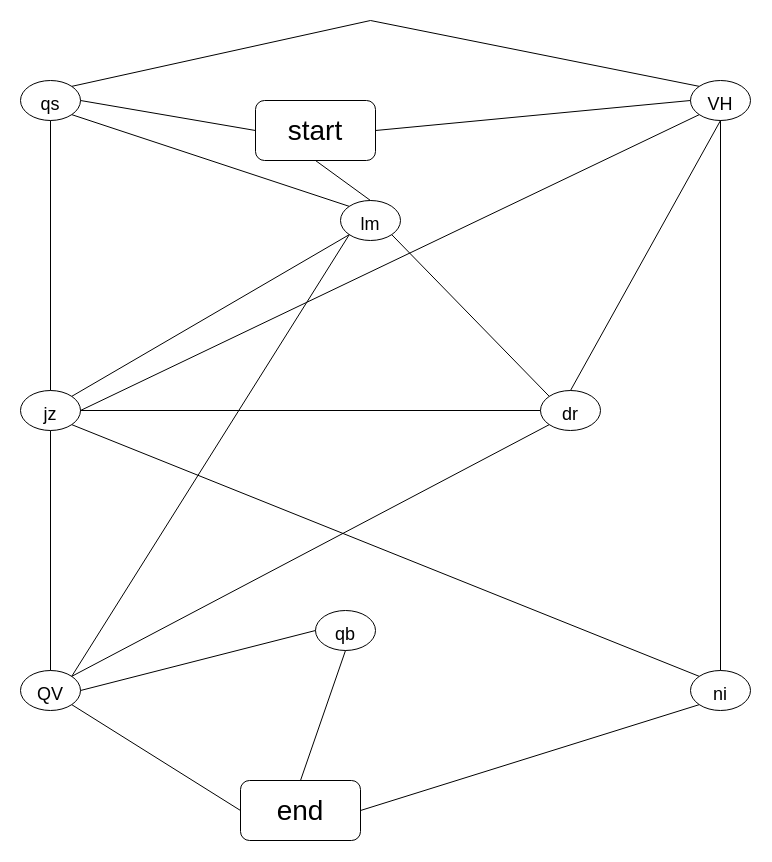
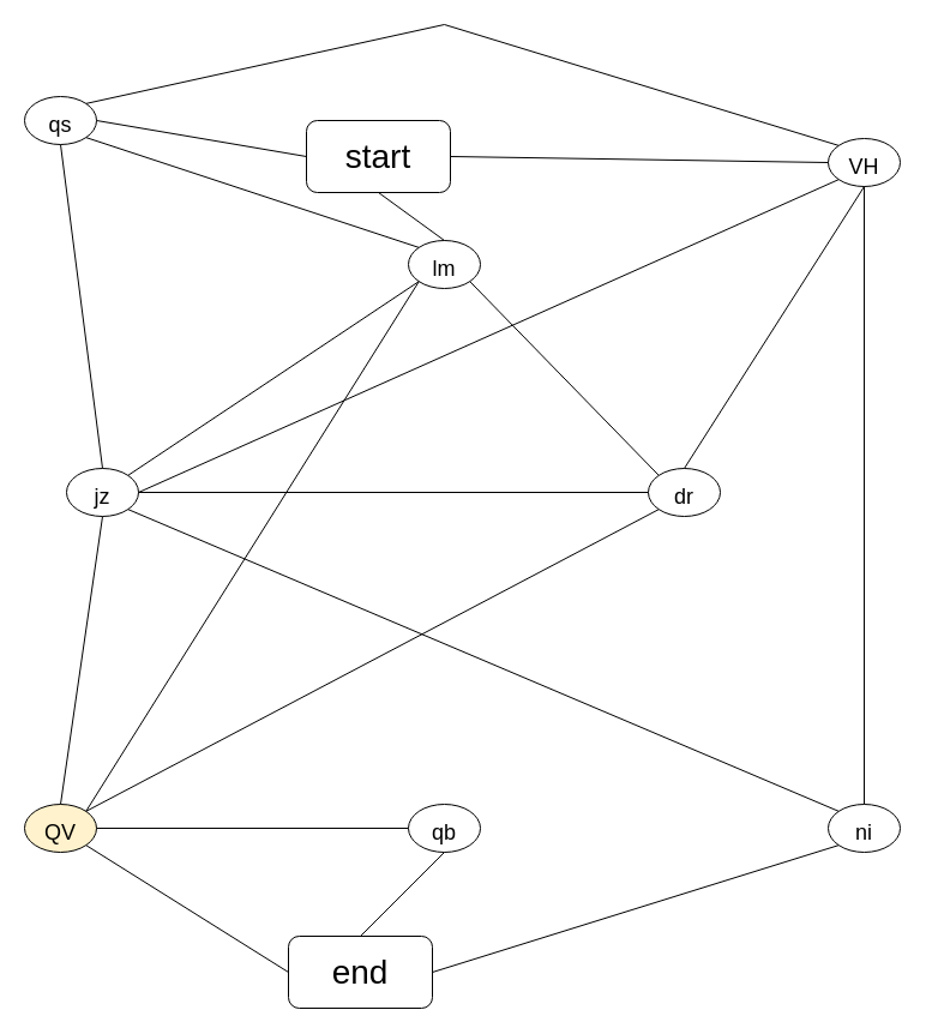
  <mxCell id="0" />
  <mxCell id="1" parent="0" />
  <mxCell id="2" value="&lt;font style=&quot;font-size: 28px&quot;&gt;start&lt;/font&gt;" style="rounded=1;whiteSpace=wrap;html=1;" vertex="1" parent="1"><mxGeometry x="255" y="100" width="120" height="60" as="geometry" /></mxCell>
  <mxCell id="3" value="end" style="rounded=1;whiteSpace=wrap;html=1;fontSize=28;" vertex="1" parent="1"><mxGeometry x="240" y="780" width="120" height="60" as="geometry" /></mxCell>
  <mxCell id="4" value="&lt;font style=&quot;font-size: 18px&quot;&gt;qs&lt;/font&gt;" style="ellipse;whiteSpace=wrap;html=1;fontSize=28;" vertex="1" parent="1"><mxGeometry x="20" y="80" width="60" height="40" as="geometry" /></mxCell>
  <mxCell id="5" value="&lt;font style=&quot;font-size: 18px&quot;&gt;lm&lt;br&gt;&lt;/font&gt;" style="ellipse;whiteSpace=wrap;html=1;fontSize=28;" vertex="1" parent="1"><mxGeometry x="340" y="200" width="60" height="40" as="geometry" /></mxCell>
- <mxCell id="6" value="&lt;font style=&quot;font-size: 18px&quot;&gt;VH&lt;/font&gt;" style="ellipse;whiteSpace=wrap;html=1;fontSize=28;" vertex="1" parent="1"><mxGeometry x="690" y="80" width="60" height="40" as="geometry" /></mxCell>
+ <mxCell id="6" value="&lt;font style=&quot;font-size: 18px&quot;&gt;VH&lt;/font&gt;" style="ellipse;whiteSpace=wrap;html=1;fontSize=28;" vertex="1" parent="1"><mxGeometry x="690" y="115" width="60" height="40" as="geometry" /></mxCell>
  <mxCell id="7" value="" style="endArrow=none;html=1;rounded=0;fontSize=18;entryX=0;entryY=0.5;entryDx=0;entryDy=0;exitX=1;exitY=0.5;exitDx=0;exitDy=0;" edge="1" parent="1" source="4" target="2"><mxGeometry width="50" height="50" relative="1" as="geometry"><mxPoint x="340" y="450" as="sourcePoint" /><mxPoint x="390" y="400" as="targetPoint" /></mxGeometry></mxCell>
  <mxCell id="8" value="" style="endArrow=none;html=1;rounded=0;fontSize=18;entryX=0.5;entryY=1;entryDx=0;entryDy=0;exitX=0.5;exitY=0;exitDx=0;exitDy=0;" edge="1" parent="1" source="5" target="2"><mxGeometry width="50" height="50" relative="1" as="geometry"><mxPoint x="340" y="450" as="sourcePoint" /><mxPoint x="390" y="400" as="targetPoint" /></mxGeometry></mxCell>
  <mxCell id="9" value="" style="endArrow=none;html=1;rounded=0;fontSize=18;entryX=0;entryY=0.5;entryDx=0;entryDy=0;exitX=1;exitY=0.5;exitDx=0;exitDy=0;" edge="1" parent="1" source="2" target="6"><mxGeometry width="50" height="50" relative="1" as="geometry"><mxPoint x="340" y="450" as="sourcePoint" /><mxPoint x="390" y="400" as="targetPoint" /></mxGeometry></mxCell>
- <mxCell id="10" value="&lt;font style=&quot;font-size: 18px&quot;&gt;QV&lt;/font&gt;" style="ellipse;whiteSpace=wrap;html=1;fontSize=28;" vertex="1" parent="1"><mxGeometry x="20" y="670" width="60" height="40" as="geometry" /></mxCell>
- <mxCell id="11" value="&lt;font style=&quot;font-size: 18px&quot;&gt;qb&lt;/font&gt;" style="ellipse;whiteSpace=wrap;html=1;fontSize=28;" vertex="1" parent="1"><mxGeometry x="315" y="610" width="60" height="40" as="geometry" /></mxCell>
+ <mxCell id="10" value="&lt;font style=&quot;font-size: 18px&quot;&gt;QV&lt;/font&gt;" style="ellipse;whiteSpace=wrap;html=1;fontSize=28;fillColor=#fff2cc;" vertex="1" parent="1"><mxGeometry x="20" y="670" width="60" height="40" as="geometry" /></mxCell>
+ <mxCell id="11" value="&lt;font style=&quot;font-size: 18px&quot;&gt;qb&lt;/font&gt;" style="ellipse;whiteSpace=wrap;html=1;fontSize=28;" vertex="1" parent="1"><mxGeometry x="340" y="670" width="60" height="40" as="geometry" /></mxCell>
  <mxCell id="12" value="&lt;font style=&quot;font-size: 18px&quot;&gt;ni&lt;/font&gt;" style="ellipse;whiteSpace=wrap;html=1;fontSize=28;" vertex="1" parent="1"><mxGeometry x="690" y="670" width="60" height="40" as="geometry" /></mxCell>
  <mxCell id="13" value="" style="endArrow=none;html=1;rounded=0;fontSize=18;exitX=1;exitY=1;exitDx=0;exitDy=0;entryX=0;entryY=0.5;entryDx=0;entryDy=0;" edge="1" parent="1" source="10" target="3"><mxGeometry width="50" height="50" relative="1" as="geometry"><mxPoint x="340" y="450" as="sourcePoint" /><mxPoint x="390" y="400" as="targetPoint" /></mxGeometry></mxCell>
  <mxCell id="14" value="" style="endArrow=none;html=1;rounded=0;fontSize=18;exitX=0.5;exitY=0;exitDx=0;exitDy=0;entryX=0.5;entryY=1;entryDx=0;entryDy=0;" edge="1" parent="1" source="3" target="11"><mxGeometry width="50" height="50" relative="1" as="geometry"><mxPoint x="340" y="450" as="sourcePoint" /><mxPoint x="330" y="720" as="targetPoint" /></mxGeometry></mxCell>
  <mxCell id="15" value="" style="endArrow=none;html=1;rounded=0;fontSize=18;exitX=1;exitY=0.5;exitDx=0;exitDy=0;entryX=0;entryY=1;entryDx=0;entryDy=0;" edge="1" parent="1" source="3" target="12"><mxGeometry width="50" height="50" relative="1" as="geometry"><mxPoint x="340" y="450" as="sourcePoint" /><mxPoint x="390" y="400" as="targetPoint" /></mxGeometry></mxCell>
- <mxCell id="16" value="&lt;font style=&quot;font-size: 18px&quot;&gt;jz&lt;/font&gt;" style="ellipse;whiteSpace=wrap;html=1;fontSize=28;" vertex="1" parent="1"><mxGeometry x="20" y="390" width="60" height="40" as="geometry" /></mxCell>
+ <mxCell id="16" value="&lt;font style=&quot;font-size: 18px&quot;&gt;jz&lt;/font&gt;" style="ellipse;whiteSpace=wrap;html=1;fontSize=28;" vertex="1" parent="1"><mxGeometry x="55" y="390" width="60" height="40" as="geometry" /></mxCell>
  <mxCell id="17" value="" style="endArrow=none;html=1;rounded=0;fontSize=18;entryX=0.5;entryY=1;entryDx=0;entryDy=0;exitX=0.5;exitY=0;exitDx=0;exitDy=0;" edge="1" parent="1" source="16" target="4"><mxGeometry width="50" height="50" relative="1" as="geometry"><mxPoint x="340" y="450" as="sourcePoint" /><mxPoint x="390" y="400" as="targetPoint" /></mxGeometry></mxCell>
  <mxCell id="18" value="" style="endArrow=none;html=1;rounded=0;fontSize=18;exitX=1;exitY=1;exitDx=0;exitDy=0;entryX=0;entryY=0;entryDx=0;entryDy=0;" edge="1" parent="1" source="4" target="5"><mxGeometry width="50" height="50" relative="1" as="geometry"><mxPoint x="340" y="450" as="sourcePoint" /><mxPoint x="320" y="200" as="targetPoint" /></mxGeometry></mxCell>
  <mxCell id="19" value="" style="endArrow=none;html=1;rounded=0;fontSize=18;exitX=1;exitY=0;exitDx=0;exitDy=0;entryX=0;entryY=0;entryDx=0;entryDy=0;" edge="1" parent="1" source="4" target="6"><mxGeometry width="50" height="50" relative="1" as="geometry"><mxPoint x="340" y="450" as="sourcePoint" /><mxPoint x="390" y="400" as="targetPoint" /><Array as="points"><mxPoint x="370" y="20" /></Array></mxGeometry></mxCell>
  <mxCell id="20" value="" style="endArrow=none;html=1;rounded=0;fontSize=18;exitX=1;exitY=0.5;exitDx=0;exitDy=0;entryX=0;entryY=1;entryDx=0;entryDy=0;" edge="1" parent="1" source="16" target="6"><mxGeometry width="50" height="50" relative="1" as="geometry"><mxPoint x="340" y="450" as="sourcePoint" /><mxPoint x="390" y="400" as="targetPoint" /></mxGeometry></mxCell>
  <mxCell id="21" value="" style="endArrow=none;html=1;rounded=0;fontSize=18;exitX=1;exitY=0;exitDx=0;exitDy=0;entryX=0;entryY=1;entryDx=0;entryDy=0;" edge="1" parent="1" source="16" target="5"><mxGeometry width="50" height="50" relative="1" as="geometry"><mxPoint x="340" y="450" as="sourcePoint" /><mxPoint x="390" y="400" as="targetPoint" /></mxGeometry></mxCell>
  <mxCell id="22" value="" style="endArrow=none;html=1;rounded=0;fontSize=18;exitX=0.5;exitY=1;exitDx=0;exitDy=0;entryX=0.5;entryY=0;entryDx=0;entryDy=0;" edge="1" parent="1" source="16" target="10"><mxGeometry width="50" height="50" relative="1" as="geometry"><mxPoint x="340" y="450" as="sourcePoint" /><mxPoint x="390" y="400" as="targetPoint" /></mxGeometry></mxCell>
  <mxCell id="23" value="&lt;font style=&quot;font-size: 18px&quot;&gt;dr&lt;/font&gt;" style="ellipse;whiteSpace=wrap;html=1;fontSize=28;" vertex="1" parent="1"><mxGeometry x="540" y="390" width="60" height="40" as="geometry" /></mxCell>
  <mxCell id="24" value="" style="endArrow=none;html=1;rounded=0;fontSize=18;exitX=1;exitY=1;exitDx=0;exitDy=0;entryX=0;entryY=0;entryDx=0;entryDy=0;" edge="1" parent="1" source="16" target="12"><mxGeometry width="50" height="50" relative="1" as="geometry"><mxPoint x="340" y="450" as="sourcePoint" /><mxPoint x="390" y="400" as="targetPoint" /></mxGeometry></mxCell>
  <mxCell id="25" value="" style="endArrow=none;html=1;rounded=0;fontSize=18;exitX=1;exitY=0.5;exitDx=0;exitDy=0;entryX=0;entryY=0.5;entryDx=0;entryDy=0;" edge="1" parent="1" source="16" target="23"><mxGeometry width="50" height="50" relative="1" as="geometry"><mxPoint x="340" y="450" as="sourcePoint" /><mxPoint x="390" y="400" as="targetPoint" /><Array as="points" /></mxGeometry></mxCell>
  <mxCell id="26" value="" style="endArrow=none;html=1;rounded=0;fontSize=18;entryX=1;entryY=1;entryDx=0;entryDy=0;exitX=0;exitY=0;exitDx=0;exitDy=0;" edge="1" parent="1" source="23" target="5"><mxGeometry width="50" height="50" relative="1" as="geometry"><mxPoint x="340" y="450" as="sourcePoint" /><mxPoint x="390" y="400" as="targetPoint" /></mxGeometry></mxCell>
  <mxCell id="27" value="" style="endArrow=none;html=1;rounded=0;fontSize=18;entryX=0;entryY=1;entryDx=0;entryDy=0;exitX=1;exitY=0;exitDx=0;exitDy=0;" edge="1" parent="1" source="10" target="5"><mxGeometry width="50" height="50" relative="1" as="geometry"><mxPoint x="340" y="450" as="sourcePoint" /><mxPoint x="390" y="400" as="targetPoint" /></mxGeometry></mxCell>
  <mxCell id="28" value="" style="endArrow=none;html=1;rounded=0;fontSize=18;exitX=1;exitY=0.5;exitDx=0;exitDy=0;entryX=0;entryY=0.5;entryDx=0;entryDy=0;" edge="1" parent="1" source="10" target="11"><mxGeometry width="50" height="50" relative="1" as="geometry"><mxPoint x="340" y="450" as="sourcePoint" /><mxPoint x="390" y="400" as="targetPoint" /></mxGeometry></mxCell>
  <mxCell id="29" value="" style="endArrow=none;html=1;rounded=0;fontSize=18;entryX=0;entryY=1;entryDx=0;entryDy=0;exitX=1;exitY=0;exitDx=0;exitDy=0;" edge="1" parent="1" source="10" target="23"><mxGeometry width="50" height="50" relative="1" as="geometry"><mxPoint x="340" y="450" as="sourcePoint" /><mxPoint x="390" y="400" as="targetPoint" /></mxGeometry></mxCell>
  <mxCell id="30" value="" style="endArrow=none;html=1;rounded=0;fontSize=18;entryX=0.5;entryY=1;entryDx=0;entryDy=0;exitX=0.5;exitY=0;exitDx=0;exitDy=0;" edge="1" parent="1" source="23" target="6"><mxGeometry width="50" height="50" relative="1" as="geometry"><mxPoint x="340" y="450" as="sourcePoint" /><mxPoint x="390" y="400" as="targetPoint" /></mxGeometry></mxCell>
  <mxCell id="31" value="" style="endArrow=none;html=1;rounded=0;fontSize=18;entryX=0.5;entryY=1;entryDx=0;entryDy=0;exitX=0.5;exitY=0;exitDx=0;exitDy=0;" edge="1" parent="1" source="12" target="6"><mxGeometry width="50" height="50" relative="1" as="geometry"><mxPoint x="340" y="450" as="sourcePoint" /><mxPoint x="390" y="400" as="targetPoint" /><Array as="points" /></mxGeometry></mxCell>
